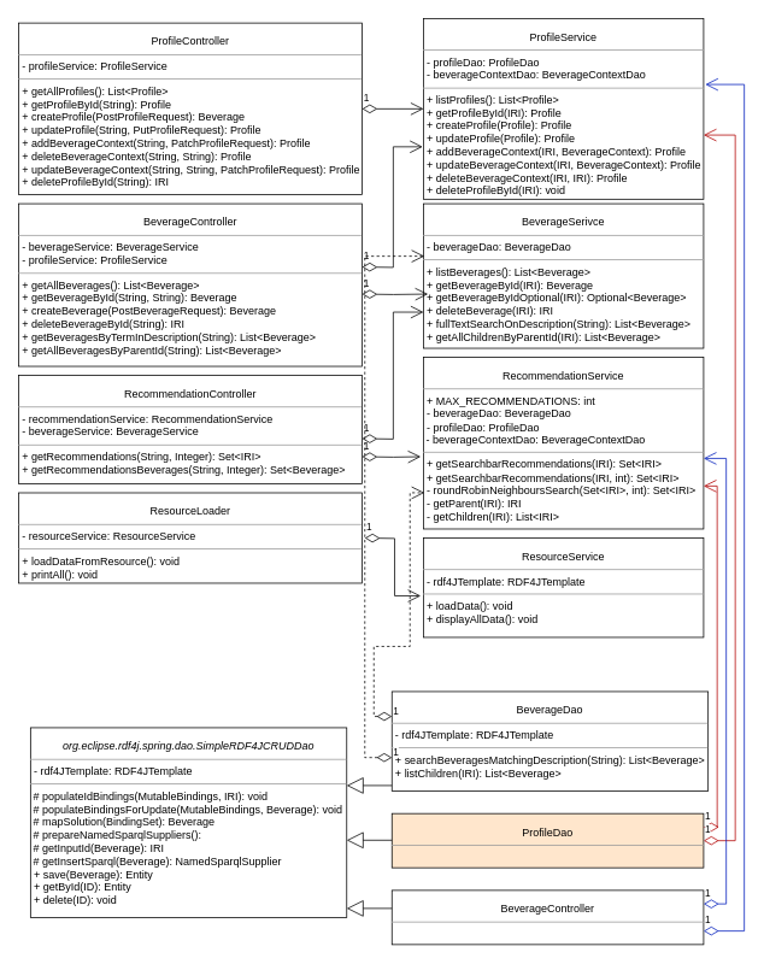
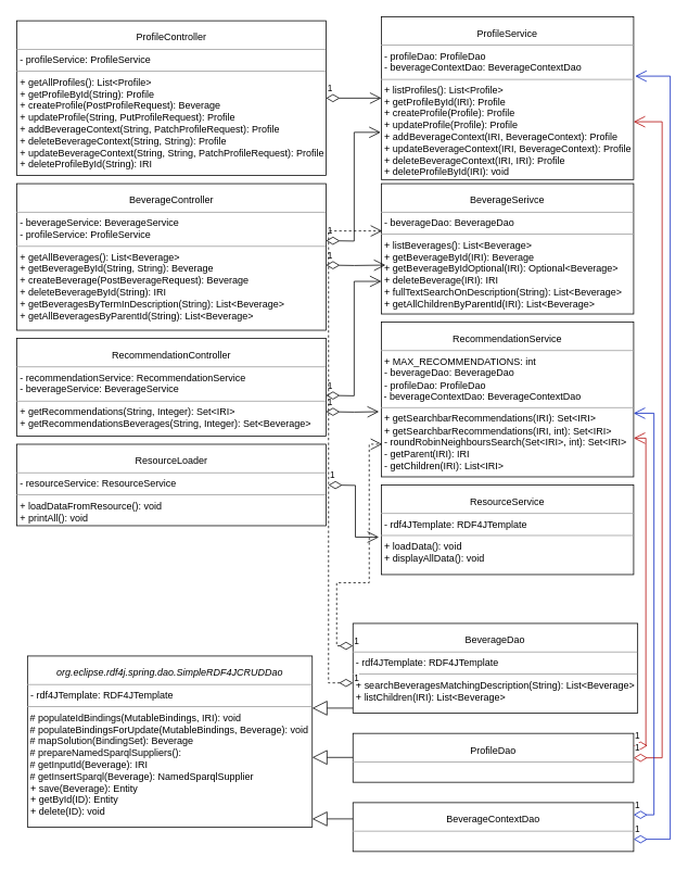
  <mxCell id="0" />
  <mxCell id="1" parent="0" />
  <mxCell id="2" value="&lt;div align=&quot;center&quot;&gt;&lt;br&gt;&lt;/div&gt;&lt;div align=&quot;center&quot;&gt;BeverageController&lt;/div&gt;&lt;hr size=&quot;1&quot;&gt;&lt;p style=&quot;margin: 0px ; margin-left: 4px&quot;&gt;- beverageService: BeverageService&lt;/p&gt;&lt;p style=&quot;margin: 0px ; margin-left: 4px&quot;&gt;- profileService: ProfileService&lt;br&gt;&lt;/p&gt;&lt;hr size=&quot;1&quot;&gt;&lt;p style=&quot;margin: 0px ; margin-left: 4px&quot;&gt;+ getAllBeverages(): List&amp;lt;Beverage&amp;gt;&lt;br&gt;+ getBeverageById(String, String): Beverage&lt;/p&gt;&lt;p style=&quot;margin: 0px ; margin-left: 4px&quot;&gt;+ createBeverage(PostBeverageRequest): Beverage&lt;/p&gt;&lt;p style=&quot;margin: 0px ; margin-left: 4px&quot;&gt;+ deleteBeverageById(String): IRI&lt;/p&gt;&lt;p style=&quot;margin: 0px ; margin-left: 4px&quot;&gt;+ getBeveragesByTermInDescription(String): List&amp;lt;Beverage&amp;gt;&lt;/p&gt;&lt;p style=&quot;margin: 0px ; margin-left: 4px&quot;&gt;+ getAllBeveragesByParentId(String): List&amp;lt;Beverage&amp;gt;&lt;br&gt;&lt;/p&gt;" style="verticalAlign=top;align=left;overflow=fill;fontSize=12;fontFamily=Helvetica;html=1;rounded=0;shadow=0;comic=0;labelBackgroundColor=none;strokeWidth=1" vertex="1" parent="1"><mxGeometry x="20" y="225" width="380" height="180" as="geometry" /></mxCell>
  <mxCell id="3" value="&lt;div align=&quot;center&quot;&gt;&lt;br&gt;&lt;/div&gt;&lt;div align=&quot;center&quot;&gt;BeverageSerivce&lt;/div&gt;&lt;hr size=&quot;1&quot;&gt;&lt;p style=&quot;margin: 0px ; margin-left: 4px&quot;&gt;- beverageDao: BeverageDao&lt;/p&gt;&lt;hr size=&quot;1&quot;&gt;&lt;p style=&quot;margin: 0px ; margin-left: 4px&quot;&gt;+ listBeverages(): List&amp;lt;Beverage&amp;gt;&lt;br&gt;+ getBeverageById(IRI): Beverage&lt;/p&gt;&lt;p style=&quot;margin: 0px ; margin-left: 4px&quot;&gt;+ getBeverageByIdOptional(IRI): Optional&amp;lt;Beverage&amp;gt;&lt;/p&gt;&lt;p style=&quot;margin: 0px ; margin-left: 4px&quot;&gt;+ deleteBeverage(IRI): IRI&lt;/p&gt;&lt;p style=&quot;margin: 0px ; margin-left: 4px&quot;&gt;+ fullTextSearchOnDescription(String): List&amp;lt;Beverage&amp;gt;&lt;/p&gt;&lt;p style=&quot;margin: 0px ; margin-left: 4px&quot;&gt;+ getAllChildrenByParentId(IRI): List&amp;lt;Beverage&amp;gt;&lt;br&gt;&lt;/p&gt;" style="verticalAlign=top;align=left;overflow=fill;fontSize=12;fontFamily=Helvetica;html=1;rounded=0;shadow=0;comic=0;labelBackgroundColor=none;strokeWidth=1" vertex="1" parent="1"><mxGeometry x="468" y="225" width="310" height="160" as="geometry" /></mxCell>
  <mxCell id="4" value="&lt;div align=&quot;center&quot;&gt;&lt;br&gt;&lt;/div&gt;&lt;div align=&quot;center&quot;&gt;ProfileService&lt;/div&gt;&lt;hr size=&quot;1&quot;&gt;&lt;p style=&quot;margin: 0px ; margin-left: 4px&quot;&gt;- profileDao: ProfileDao&lt;/p&gt;&lt;p style=&quot;margin: 0px ; margin-left: 4px&quot;&gt;- beverageContextDao: BeverageContextDao&lt;br&gt;&lt;/p&gt;&lt;hr size=&quot;1&quot;&gt;&lt;p style=&quot;margin: 0px ; margin-left: 4px&quot;&gt;+ listProfiles(): List&amp;lt;Profile&amp;gt;&lt;br&gt;+ getProfileById(IRI): Profile&lt;br&gt;&lt;/p&gt;&lt;p style=&quot;margin: 0px ; margin-left: 4px&quot;&gt;+ createProfile(Profile): Profile&lt;/p&gt;&lt;p style=&quot;margin: 0px ; margin-left: 4px&quot;&gt;+ updateProfile(Profile): Profile&lt;/p&gt;&lt;p style=&quot;margin: 0px ; margin-left: 4px&quot;&gt;+ addBeverageContext(IRI, BeverageContext): Profile&lt;/p&gt;&lt;p style=&quot;margin: 0px ; margin-left: 4px&quot;&gt;+ updateBeverageContext(IRI, BeverageContext): Profile&lt;/p&gt;&lt;p style=&quot;margin: 0px ; margin-left: 4px&quot;&gt;+ deleteBeverageContext(IRI, IRI): Profile&lt;/p&gt;&lt;p style=&quot;margin: 0px ; margin-left: 4px&quot;&gt;+ deleteProfileById(IRI): void&lt;br&gt;&lt;/p&gt;" style="verticalAlign=top;align=left;overflow=fill;fontSize=12;fontFamily=Helvetica;html=1;rounded=0;shadow=0;comic=0;labelBackgroundColor=none;strokeWidth=1" vertex="1" parent="1"><mxGeometry x="468" y="20" width="310" height="200" as="geometry" /></mxCell>
  <mxCell id="5" value="&lt;div align=&quot;center&quot;&gt;&lt;br&gt;&lt;/div&gt;&lt;div align=&quot;center&quot;&gt;RecommendationService&lt;/div&gt;&lt;hr size=&quot;1&quot;&gt;&lt;p style=&quot;margin: 0px ; margin-left: 4px&quot;&gt;+ MAX_RECOMMENDATIONS: int&lt;br&gt;&lt;/p&gt;&lt;p style=&quot;margin: 0px ; margin-left: 4px&quot;&gt;- beverageDao: BeverageDao&lt;/p&gt;&lt;p style=&quot;margin: 0px ; margin-left: 4px&quot;&gt;- profileDao: ProfileDao&lt;/p&gt;&amp;nbsp;- beverageContextDao: BeverageContextDao&lt;hr size=&quot;1&quot;&gt;&lt;p style=&quot;margin: 0px ; margin-left: 4px&quot;&gt;+ getSearchbarRecommendations(IRI): Set&amp;lt;IRI&amp;gt;&lt;br&gt;+ getSearchbarRecommendations(IRI, int): Set&amp;lt;IRI&amp;gt;&lt;/p&gt;&lt;p style=&quot;margin: 0px ; margin-left: 4px&quot;&gt;- roundRobinNeighboursSearch(Set&amp;lt;IRI&amp;gt;, int): Set&amp;lt;IRI&amp;gt;&lt;/p&gt;&lt;p style=&quot;margin: 0px ; margin-left: 4px&quot;&gt;- getParent(IRI): IRI&lt;/p&gt;&lt;p style=&quot;margin: 0px ; margin-left: 4px&quot;&gt;- getChildren(IRI): List&amp;lt;IRI&amp;gt;&lt;/p&gt;&lt;p style=&quot;margin: 0px ; margin-left: 4px&quot;&gt;&lt;br&gt;&lt;/p&gt;" style="verticalAlign=top;align=left;overflow=fill;fontSize=12;fontFamily=Helvetica;html=1;rounded=0;shadow=0;comic=0;labelBackgroundColor=none;strokeWidth=1" vertex="1" parent="1"><mxGeometry x="468" y="395" width="310" height="190" as="geometry" /></mxCell>
  <mxCell id="6" value="&lt;div align=&quot;center&quot;&gt;&lt;br&gt;&lt;/div&gt;&lt;div align=&quot;center&quot;&gt;ResourceService&lt;/div&gt;&lt;hr size=&quot;1&quot;&gt;&lt;p style=&quot;margin: 0px ; margin-left: 4px&quot;&gt;- rdf4JTemplate: RDF4JTemplate&lt;/p&gt;&lt;hr size=&quot;1&quot;&gt;&lt;p style=&quot;margin: 0px ; margin-left: 4px&quot;&gt;+ loadData(): void&lt;br&gt;+ displayAllData(): void&lt;/p&gt;&lt;br&gt;&lt;p style=&quot;margin: 0px ; margin-left: 4px&quot;&gt;&lt;br&gt;&lt;/p&gt;" style="verticalAlign=top;align=left;overflow=fill;fontSize=12;fontFamily=Helvetica;html=1;rounded=0;shadow=0;comic=0;labelBackgroundColor=none;strokeWidth=1" vertex="1" parent="1"><mxGeometry x="468" y="595" width="310" height="110" as="geometry" /></mxCell>
  <mxCell id="7" value="&lt;div align=&quot;center&quot;&gt;&lt;br&gt;&lt;/div&gt;&lt;div align=&quot;center&quot;&gt;ProfileController&lt;/div&gt;&lt;hr size=&quot;1&quot;&gt;&lt;p style=&quot;margin: 0px ; margin-left: 4px&quot;&gt;- profileService: ProfileService&lt;/p&gt;&lt;hr size=&quot;1&quot;&gt;&lt;p style=&quot;margin: 0px ; margin-left: 4px&quot;&gt;+ getAllProfiles(): List&amp;lt;Profile&amp;gt;&lt;br&gt;+ getProfileById(String): Profile&lt;/p&gt;&lt;p style=&quot;margin: 0px ; margin-left: 4px&quot;&gt;+ createProfile(PostProfileRequest): Beverage&lt;/p&gt;&lt;p style=&quot;margin: 0px ; margin-left: 4px&quot;&gt;+ updateProfile(String, PutProfileRequest): Profile&lt;/p&gt;&lt;p style=&quot;margin: 0px ; margin-left: 4px&quot;&gt;+ addBeverageContext(String, PatchProfileRequest): Profile&lt;br&gt;&lt;/p&gt;&lt;p style=&quot;margin: 0px ; margin-left: 4px&quot;&gt;+ deleteBeverageContext(String, String): Profile&lt;br&gt;&lt;/p&gt;&lt;p style=&quot;margin: 0px ; margin-left: 4px&quot;&gt;+ updateBeverageContext(String, String, PatchProfileRequest): Profile&lt;br&gt;&lt;/p&gt;&lt;p style=&quot;margin: 0px ; margin-left: 4px&quot;&gt;+ deleteProfileById(String): IRI&lt;br&gt;&lt;/p&gt;&lt;div&gt;&lt;br&gt;&lt;/div&gt;" style="verticalAlign=top;align=left;overflow=fill;fontSize=12;fontFamily=Helvetica;html=1;rounded=0;shadow=0;comic=0;labelBackgroundColor=none;strokeWidth=1" vertex="1" parent="1"><mxGeometry x="20" y="25" width="380" height="190" as="geometry" /></mxCell>
  <mxCell id="8" value="&lt;div align=&quot;center&quot;&gt;&lt;br&gt;&lt;/div&gt;&lt;div align=&quot;center&quot;&gt;RecommendationController&lt;/div&gt;&lt;hr size=&quot;1&quot;&gt;&lt;p style=&quot;margin: 0px ; margin-left: 4px&quot;&gt;- recommendationService: RecommendationService&lt;/p&gt;&lt;p style=&quot;margin: 0px ; margin-left: 4px&quot;&gt;- beverageService: BeverageService&lt;br&gt;&lt;/p&gt;&lt;hr size=&quot;1&quot;&gt;&lt;p style=&quot;margin: 0px ; margin-left: 4px&quot;&gt;+ getRecommendations(String, Integer): Set&amp;lt;IRI&amp;gt;&lt;br&gt;+ getRecommendationsBeverages(String, Integer): Set&amp;lt;Beverage&amp;gt;&lt;/p&gt;&lt;div&gt;&lt;br&gt;&lt;/div&gt;" style="verticalAlign=top;align=left;overflow=fill;fontSize=12;fontFamily=Helvetica;html=1;rounded=0;shadow=0;comic=0;labelBackgroundColor=none;strokeWidth=1" vertex="1" parent="1"><mxGeometry x="20" y="415" width="380" height="120" as="geometry" /></mxCell>
  <mxCell id="9" value="&lt;div align=&quot;center&quot;&gt;&lt;br&gt;&lt;/div&gt;&lt;div align=&quot;center&quot;&gt;ResourceLoader&lt;/div&gt;&lt;hr size=&quot;1&quot;&gt;&lt;p style=&quot;margin: 0px ; margin-left: 4px&quot;&gt;- resourceService: ResourceService&lt;/p&gt;&lt;hr size=&quot;1&quot;&gt;&lt;p style=&quot;margin: 0px ; margin-left: 4px&quot;&gt;+ loadDataFromResource(): void&lt;br&gt;+ printAll(): void&lt;/p&gt;&lt;div&gt;&lt;br&gt;&lt;/div&gt;" style="verticalAlign=top;align=left;overflow=fill;fontSize=12;fontFamily=Helvetica;html=1;rounded=0;shadow=0;comic=0;labelBackgroundColor=none;strokeWidth=1" vertex="1" parent="1"><mxGeometry x="20" y="545" width="380" height="100" as="geometry" /></mxCell>
  <mxCell id="10" value="&lt;div align=&quot;center&quot;&gt;&lt;br&gt;&lt;/div&gt;&lt;div align=&quot;center&quot;&gt;BeverageDao&lt;/div&gt;&lt;hr size=&quot;1&quot;&gt;&lt;p style=&quot;margin: 0px ; margin-left: 4px&quot;&gt;- rdf4JTemplate: RDF4JTemplate&lt;/p&gt;&lt;hr size=&quot;1&quot;&gt;&lt;p style=&quot;margin: 0px ; margin-left: 4px&quot;&gt;+ searchBeveragesMatchingDescription(String): List&amp;lt;Beverage&amp;gt;&lt;/p&gt;&lt;p style=&quot;margin: 0px ; margin-left: 4px&quot;&gt;+ listChildren(IRI): List&amp;lt;Beverage&amp;gt;&lt;/p&gt;&lt;p style=&quot;margin: 0px ; margin-left: 4px&quot;&gt;&lt;br&gt;&lt;/p&gt;" style="verticalAlign=top;align=left;overflow=fill;fontSize=12;fontFamily=Helvetica;html=1;rounded=0;shadow=0;comic=0;labelBackgroundColor=none;strokeWidth=1" vertex="1" parent="1"><mxGeometry x="433" y="765" width="350" height="110" as="geometry" /></mxCell>
  <mxCell id="11" value="&lt;div align=&quot;center&quot;&gt;&lt;br&gt;&lt;/div&gt;&lt;div align=&quot;center&quot;&gt;&lt;i&gt;org.eclipse.rdf4j.spring.dao.SimpleRDF4JCRUDDao&lt;/i&gt;&lt;/div&gt;&lt;hr size=&quot;1&quot;&gt;&lt;p style=&quot;margin: 0px ; margin-left: 4px&quot;&gt;- rdf4JTemplate: RDF4JTemplate&lt;/p&gt;&lt;hr size=&quot;1&quot;&gt;&amp;nbsp;# populateIdBindings(MutableBindings, IRI): void&lt;br&gt;&amp;nbsp;# populateBindingsForUpdate(MutableBindings, Beverage): void&lt;br&gt;&amp;nbsp;# mapSolution(BindingSet): Beverage&lt;br&gt;&amp;nbsp;# prepareNamedSparqlSuppliers(): &lt;br&gt;&amp;nbsp;# getInputId(Beverage): IRI&lt;br&gt;&amp;nbsp;# getInsertSparql(Beverage): NamedSparqlSupplier&lt;p style=&quot;margin: 0px ; margin-left: 4px&quot;&gt;+ save(Beverage): Entity&lt;/p&gt;&lt;p style=&quot;margin: 0px ; margin-left: 4px&quot;&gt;+ getById(ID): Entity&lt;br&gt;&lt;/p&gt;&lt;p style=&quot;margin: 0px ; margin-left: 4px&quot;&gt;+ delete(ID): void&lt;br&gt;&lt;/p&gt;&lt;p style=&quot;margin: 0px ; margin-left: 4px&quot;&gt;&lt;br&gt;&lt;/p&gt;" style="verticalAlign=top;align=left;overflow=fill;fontSize=12;fontFamily=Helvetica;html=1;rounded=0;shadow=0;comic=0;labelBackgroundColor=none;strokeWidth=1" vertex="1" parent="1"><mxGeometry x="33" y="805" width="350" height="210" as="geometry" /></mxCell>
- <mxCell id="12" value="&lt;div align=&quot;center&quot;&gt;&lt;br&gt;&lt;/div&gt;&lt;div align=&quot;center&quot;&gt;ProfileDao&lt;/div&gt;&lt;hr size=&quot;1&quot;&gt;&lt;p style=&quot;margin: 0px ; margin-left: 4px&quot;&gt;&lt;br&gt;&lt;/p&gt;&lt;hr size=&quot;1&quot;&gt;&lt;p style=&quot;margin: 0px ; margin-left: 4px&quot;&gt;&lt;br&gt;&lt;/p&gt;&lt;p style=&quot;margin: 0px ; margin-left: 4px&quot;&gt;&lt;br&gt;&lt;/p&gt;" style="verticalAlign=top;align=left;overflow=fill;fontSize=12;fontFamily=Helvetica;html=1;rounded=0;shadow=0;comic=0;labelBackgroundColor=none;strokeWidth=1;fillColor=#ffe6cc;" vertex="1" parent="1"><mxGeometry x="433" y="900" width="345" height="60" as="geometry" /></mxCell>
- <mxCell id="13" value="&lt;div align=&quot;center&quot;&gt;&lt;br&gt;&lt;/div&gt;&lt;div align=&quot;center&quot;&gt;BeverageController&lt;/div&gt;&lt;hr size=&quot;1&quot;&gt;&lt;p style=&quot;margin: 0px ; margin-left: 4px&quot;&gt;&lt;br&gt;&lt;/p&gt;&lt;hr size=&quot;1&quot;&gt;&lt;p style=&quot;margin: 0px ; margin-left: 4px&quot;&gt;&lt;br&gt;&lt;/p&gt;&lt;p style=&quot;margin: 0px ; margin-left: 4px&quot;&gt;&lt;br&gt;&lt;/p&gt;" style="verticalAlign=top;align=left;overflow=fill;fontSize=12;fontFamily=Helvetica;html=1;rounded=0;shadow=0;comic=0;labelBackgroundColor=none;strokeWidth=1" vertex="1" parent="1"><mxGeometry x="433" y="985" width="345" height="60" as="geometry" /></mxCell>
+ <mxCell id="12" value="&lt;div align=&quot;center&quot;&gt;&lt;br&gt;&lt;/div&gt;&lt;div align=&quot;center&quot;&gt;ProfileDao&lt;/div&gt;&lt;hr size=&quot;1&quot;&gt;&lt;p style=&quot;margin: 0px ; margin-left: 4px&quot;&gt;&lt;br&gt;&lt;/p&gt;&lt;hr size=&quot;1&quot;&gt;&lt;p style=&quot;margin: 0px ; margin-left: 4px&quot;&gt;&lt;br&gt;&lt;/p&gt;&lt;p style=&quot;margin: 0px ; margin-left: 4px&quot;&gt;&lt;br&gt;&lt;/p&gt;" style="verticalAlign=top;align=left;overflow=fill;fontSize=12;fontFamily=Helvetica;html=1;rounded=0;shadow=0;comic=0;labelBackgroundColor=none;strokeWidth=1" vertex="1" parent="1"><mxGeometry x="433" y="900" width="345" height="60" as="geometry" /></mxCell>
+ <mxCell id="13" value="&lt;div align=&quot;center&quot;&gt;&lt;br&gt;&lt;/div&gt;&lt;div align=&quot;center&quot;&gt;BeverageContextDao&lt;/div&gt;&lt;hr size=&quot;1&quot;&gt;&lt;p style=&quot;margin: 0px ; margin-left: 4px&quot;&gt;&lt;br&gt;&lt;/p&gt;&lt;hr size=&quot;1&quot;&gt;&lt;p style=&quot;margin: 0px ; margin-left: 4px&quot;&gt;&lt;br&gt;&lt;/p&gt;&lt;p style=&quot;margin: 0px ; margin-left: 4px&quot;&gt;&lt;br&gt;&lt;/p&gt;" style="verticalAlign=top;align=left;overflow=fill;fontSize=12;fontFamily=Helvetica;html=1;rounded=0;shadow=0;comic=0;labelBackgroundColor=none;strokeWidth=1" vertex="1" parent="1"><mxGeometry x="433" y="985" width="345" height="60" as="geometry" /></mxCell>
  <mxCell id="14" value="1" style="endArrow=open;html=1;endSize=12;startArrow=diamondThin;startSize=14;startFill=0;edgeStyle=orthogonalEdgeStyle;align=left;verticalAlign=bottom;rounded=0;exitX=1;exitY=0.5;exitDx=0;exitDy=0;" edge="1" parent="1" source="7" target="4"><mxGeometry x="-1" y="3" relative="1" as="geometry"><mxPoint x="333" y="445" as="sourcePoint" /><mxPoint x="493" y="445" as="targetPoint" /></mxGeometry></mxCell>
  <mxCell id="15" value="1" style="endArrow=open;html=1;endSize=12;startArrow=diamondThin;startSize=14;startFill=0;edgeStyle=orthogonalEdgeStyle;align=left;verticalAlign=bottom;rounded=0;exitX=1;exitY=0.5;exitDx=0;exitDy=0;entryX=0.016;entryY=0.625;entryDx=0;entryDy=0;entryPerimeter=0;" edge="1" parent="1" target="3"><mxGeometry x="-1" y="3" relative="1" as="geometry"><mxPoint x="400" y="325" as="sourcePoint" /><mxPoint x="443" y="325" as="targetPoint" /></mxGeometry></mxCell>
  <mxCell id="16" value="1" style="endArrow=open;html=1;endSize=12;startArrow=diamondThin;startSize=14;startFill=0;edgeStyle=orthogonalEdgeStyle;align=left;verticalAlign=bottom;rounded=0;exitX=1;exitY=0.5;exitDx=0;exitDy=0;entryX=-0.003;entryY=0.71;entryDx=0;entryDy=0;entryPerimeter=0;" edge="1" parent="1" target="4"><mxGeometry x="-1" y="3" relative="1" as="geometry"><mxPoint x="400" y="295" as="sourcePoint" /><mxPoint x="523" y="295" as="targetPoint" /></mxGeometry></mxCell>
  <mxCell id="17" value="1" style="endArrow=open;html=1;endSize=12;startArrow=diamondThin;startSize=14;startFill=0;edgeStyle=orthogonalEdgeStyle;align=left;verticalAlign=bottom;rounded=0;exitX=1;exitY=0.5;exitDx=0;exitDy=0;entryX=-0.01;entryY=0.579;entryDx=0;entryDy=0;entryPerimeter=0;" edge="1" parent="1" target="5"><mxGeometry x="-1" y="3" relative="1" as="geometry"><mxPoint x="400" y="505" as="sourcePoint" /><mxPoint x="453" y="505" as="targetPoint" /></mxGeometry></mxCell>
  <mxCell id="18" value="1" style="endArrow=open;html=1;endSize=12;startArrow=diamondThin;startSize=14;startFill=0;edgeStyle=orthogonalEdgeStyle;align=left;verticalAlign=bottom;rounded=0;exitX=1;exitY=0.5;exitDx=0;exitDy=0;entryX=0;entryY=0.75;entryDx=0;entryDy=0;" edge="1" parent="1" target="3"><mxGeometry x="-1" y="3" relative="1" as="geometry"><mxPoint x="400" y="485" as="sourcePoint" /><mxPoint x="523" y="485" as="targetPoint" /></mxGeometry></mxCell>
  <mxCell id="19" value="1" style="endArrow=open;html=1;endSize=12;startArrow=diamondThin;startSize=14;startFill=0;edgeStyle=orthogonalEdgeStyle;align=left;verticalAlign=bottom;rounded=0;exitX=1;exitY=0.5;exitDx=0;exitDy=0;entryX=-0.01;entryY=0.582;entryDx=0;entryDy=0;entryPerimeter=0;" edge="1" parent="1" target="6"><mxGeometry x="-1" y="3" relative="1" as="geometry"><mxPoint x="403" y="595" as="sourcePoint" /><mxPoint x="526" y="595" as="targetPoint" /></mxGeometry></mxCell>
  <mxCell id="20" value="1" style="endArrow=open;html=1;endSize=12;startArrow=diamondThin;startSize=14;startFill=0;edgeStyle=orthogonalEdgeStyle;align=left;verticalAlign=bottom;rounded=0;exitX=1;exitY=0.25;exitDx=0;exitDy=0;entryX=1;entryY=0.75;entryDx=0;entryDy=0;fillColor=#e51400;strokeColor=#B20000;" edge="1" parent="1" source="12" target="5"><mxGeometry x="-1" y="3" relative="1" as="geometry"><mxPoint x="303" y="725" as="sourcePoint" /><mxPoint x="426" y="725" as="targetPoint" /><Array as="points"><mxPoint x="793" y="915" /><mxPoint x="793" y="538" /></Array></mxGeometry></mxCell>
  <mxCell id="21" value="1" style="endArrow=open;html=1;endSize=12;startArrow=diamondThin;startSize=14;startFill=0;edgeStyle=orthogonalEdgeStyle;align=left;verticalAlign=bottom;rounded=0;exitX=1;exitY=0.5;exitDx=0;exitDy=0;entryX=1;entryY=0.645;entryDx=0;entryDy=0;entryPerimeter=0;fillColor=#e51400;strokeColor=#B20000;" edge="1" parent="1" source="12" target="4"><mxGeometry x="-1" y="3" relative="1" as="geometry"><mxPoint x="673" y="865" as="sourcePoint" /><mxPoint x="796" y="865" as="targetPoint" /><Array as="points"><mxPoint x="813" y="930" /><mxPoint x="813" y="149" /></Array></mxGeometry></mxCell>
  <mxCell id="22" value="1" style="endArrow=open;html=1;endSize=12;startArrow=diamondThin;startSize=14;startFill=0;edgeStyle=orthogonalEdgeStyle;align=left;verticalAlign=bottom;rounded=0;exitX=1;exitY=0.25;exitDx=0;exitDy=0;entryX=1;entryY=0.589;entryDx=0;entryDy=0;entryPerimeter=0;fillColor=#0050ef;strokeColor=#001DBC;" edge="1" parent="1" source="13" target="5"><mxGeometry x="-1" y="3" relative="1" as="geometry"><mxPoint x="330" y="745" as="sourcePoint" /><mxPoint x="453" y="745" as="targetPoint" /><Array as="points"><mxPoint x="803" y="1000" /><mxPoint x="803" y="507" /></Array></mxGeometry></mxCell>
  <mxCell id="23" value="1" style="endArrow=open;html=1;endSize=12;startArrow=diamondThin;startSize=14;startFill=0;edgeStyle=orthogonalEdgeStyle;align=left;verticalAlign=bottom;rounded=0;exitX=1;exitY=0.75;exitDx=0;exitDy=0;entryX=1.006;entryY=0.365;entryDx=0;entryDy=0;entryPerimeter=0;fillColor=#0050ef;strokeColor=#001DBC;" edge="1" parent="1" source="13" target="4"><mxGeometry x="-1" y="3" relative="1" as="geometry"><mxPoint x="778" y="878.1" as="sourcePoint" /><mxPoint x="778" y="535.01" as="targetPoint" /><Array as="points"><mxPoint x="823" y="1030" /><mxPoint x="823" y="93" /></Array></mxGeometry></mxCell>
  <mxCell id="24" value="1" style="endArrow=open;html=1;endSize=12;startArrow=diamondThin;startSize=14;startFill=0;edgeStyle=orthogonalEdgeStyle;align=left;verticalAlign=bottom;rounded=0;strokeColor=#000000;dashed=1;exitX=0;exitY=0.25;exitDx=0;exitDy=0;entryX=0.003;entryY=0.789;entryDx=0;entryDy=0;entryPerimeter=0;" edge="1" parent="1" source="10" target="5"><mxGeometry x="-1" y="3" relative="1" as="geometry"><mxPoint x="210" y="715" as="sourcePoint" /><mxPoint x="370" y="715" as="targetPoint" /><Array as="points"><mxPoint x="413" y="793" /><mxPoint x="413" y="715" /><mxPoint x="453" y="715" /><mxPoint x="453" y="545" /></Array></mxGeometry></mxCell>
  <mxCell id="25" value="1" style="endArrow=open;html=1;endSize=12;startArrow=diamondThin;startSize=14;startFill=0;edgeStyle=orthogonalEdgeStyle;align=left;verticalAlign=bottom;rounded=0;dashed=1;strokeColor=#000000;exitX=0;exitY=0.664;exitDx=0;exitDy=0;exitPerimeter=0;entryX=0.003;entryY=0.363;entryDx=0;entryDy=0;entryPerimeter=0;" edge="1" parent="1" source="10" target="3"><mxGeometry x="-1" y="3" relative="1" as="geometry"><mxPoint x="253" y="725" as="sourcePoint" /><mxPoint x="413" y="725" as="targetPoint" /><Array as="points"><mxPoint x="403" y="838" /><mxPoint x="403" y="283" /></Array></mxGeometry></mxCell>
  <mxCell id="26" value="" style="endArrow=block;endSize=16;endFill=0;html=1;rounded=0;strokeColor=#000000;" edge="1" parent="1"><mxGeometry width="160" relative="1" as="geometry"><mxPoint x="433" y="869" as="sourcePoint" /><mxPoint x="383" y="869" as="targetPoint" /></mxGeometry></mxCell>
  <mxCell id="27" value="" style="endArrow=block;endSize=16;endFill=0;html=1;rounded=0;strokeColor=#000000;" edge="1" parent="1"><mxGeometry width="160" relative="1" as="geometry"><mxPoint x="433" y="929.5" as="sourcePoint" /><mxPoint x="383" y="929.5" as="targetPoint" /></mxGeometry></mxCell>
  <mxCell id="28" value="" style="endArrow=block;endSize=16;endFill=0;html=1;rounded=0;strokeColor=#000000;" edge="1" parent="1"><mxGeometry width="160" relative="1" as="geometry"><mxPoint x="433" y="1005" as="sourcePoint" /><mxPoint x="383" y="1005" as="targetPoint" /></mxGeometry></mxCell>
